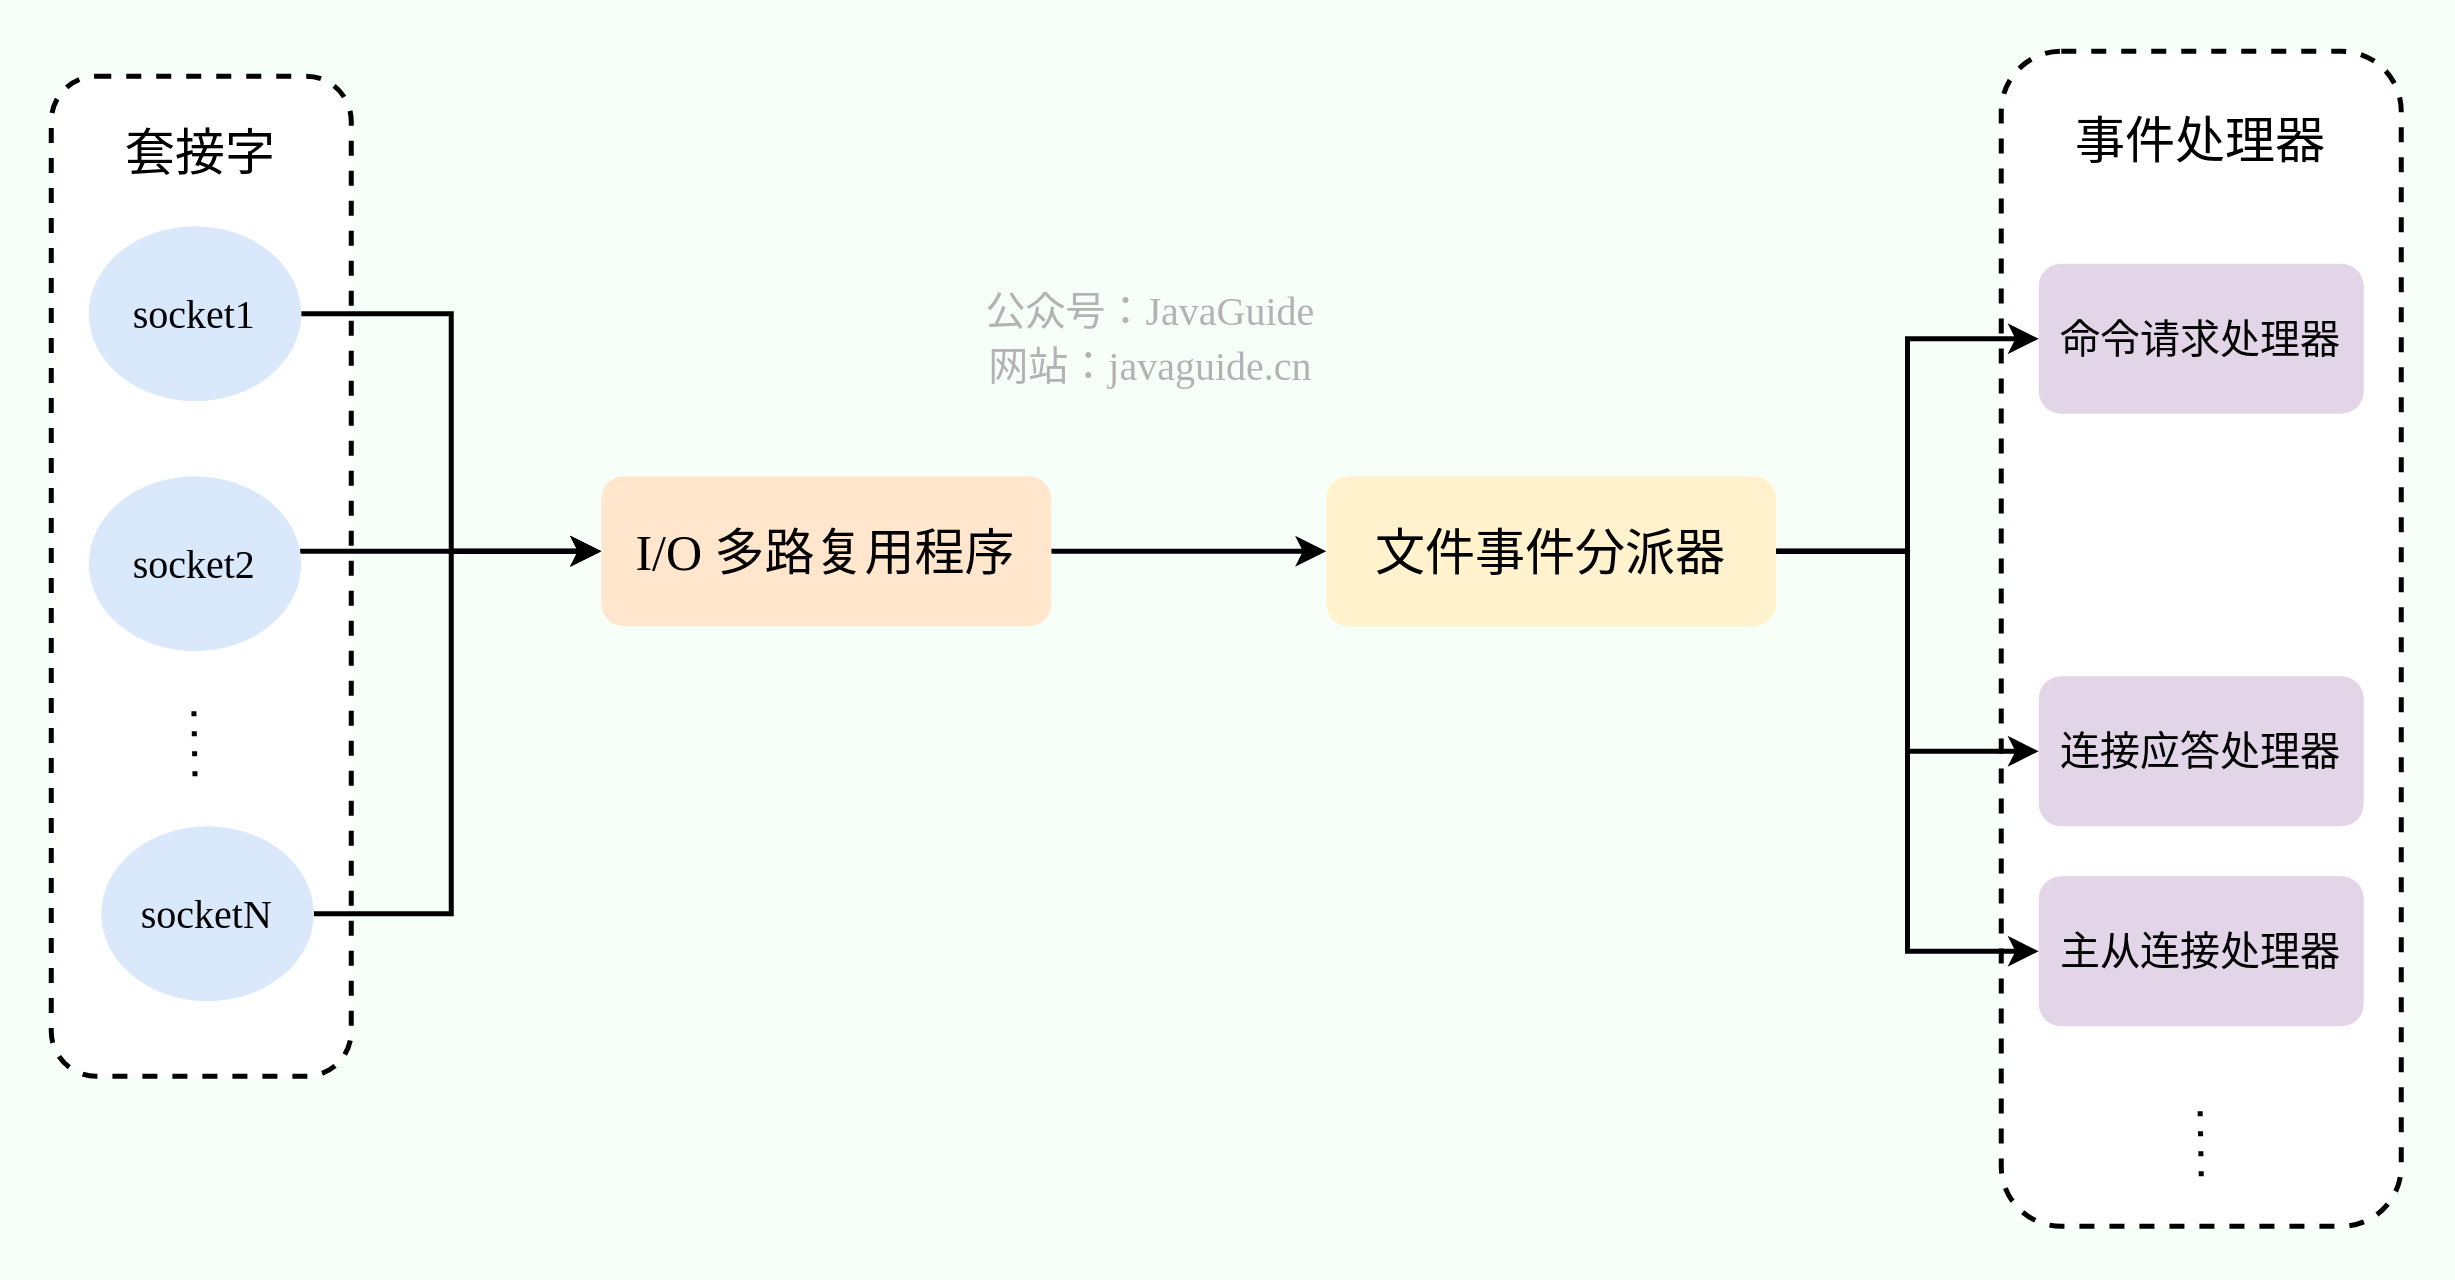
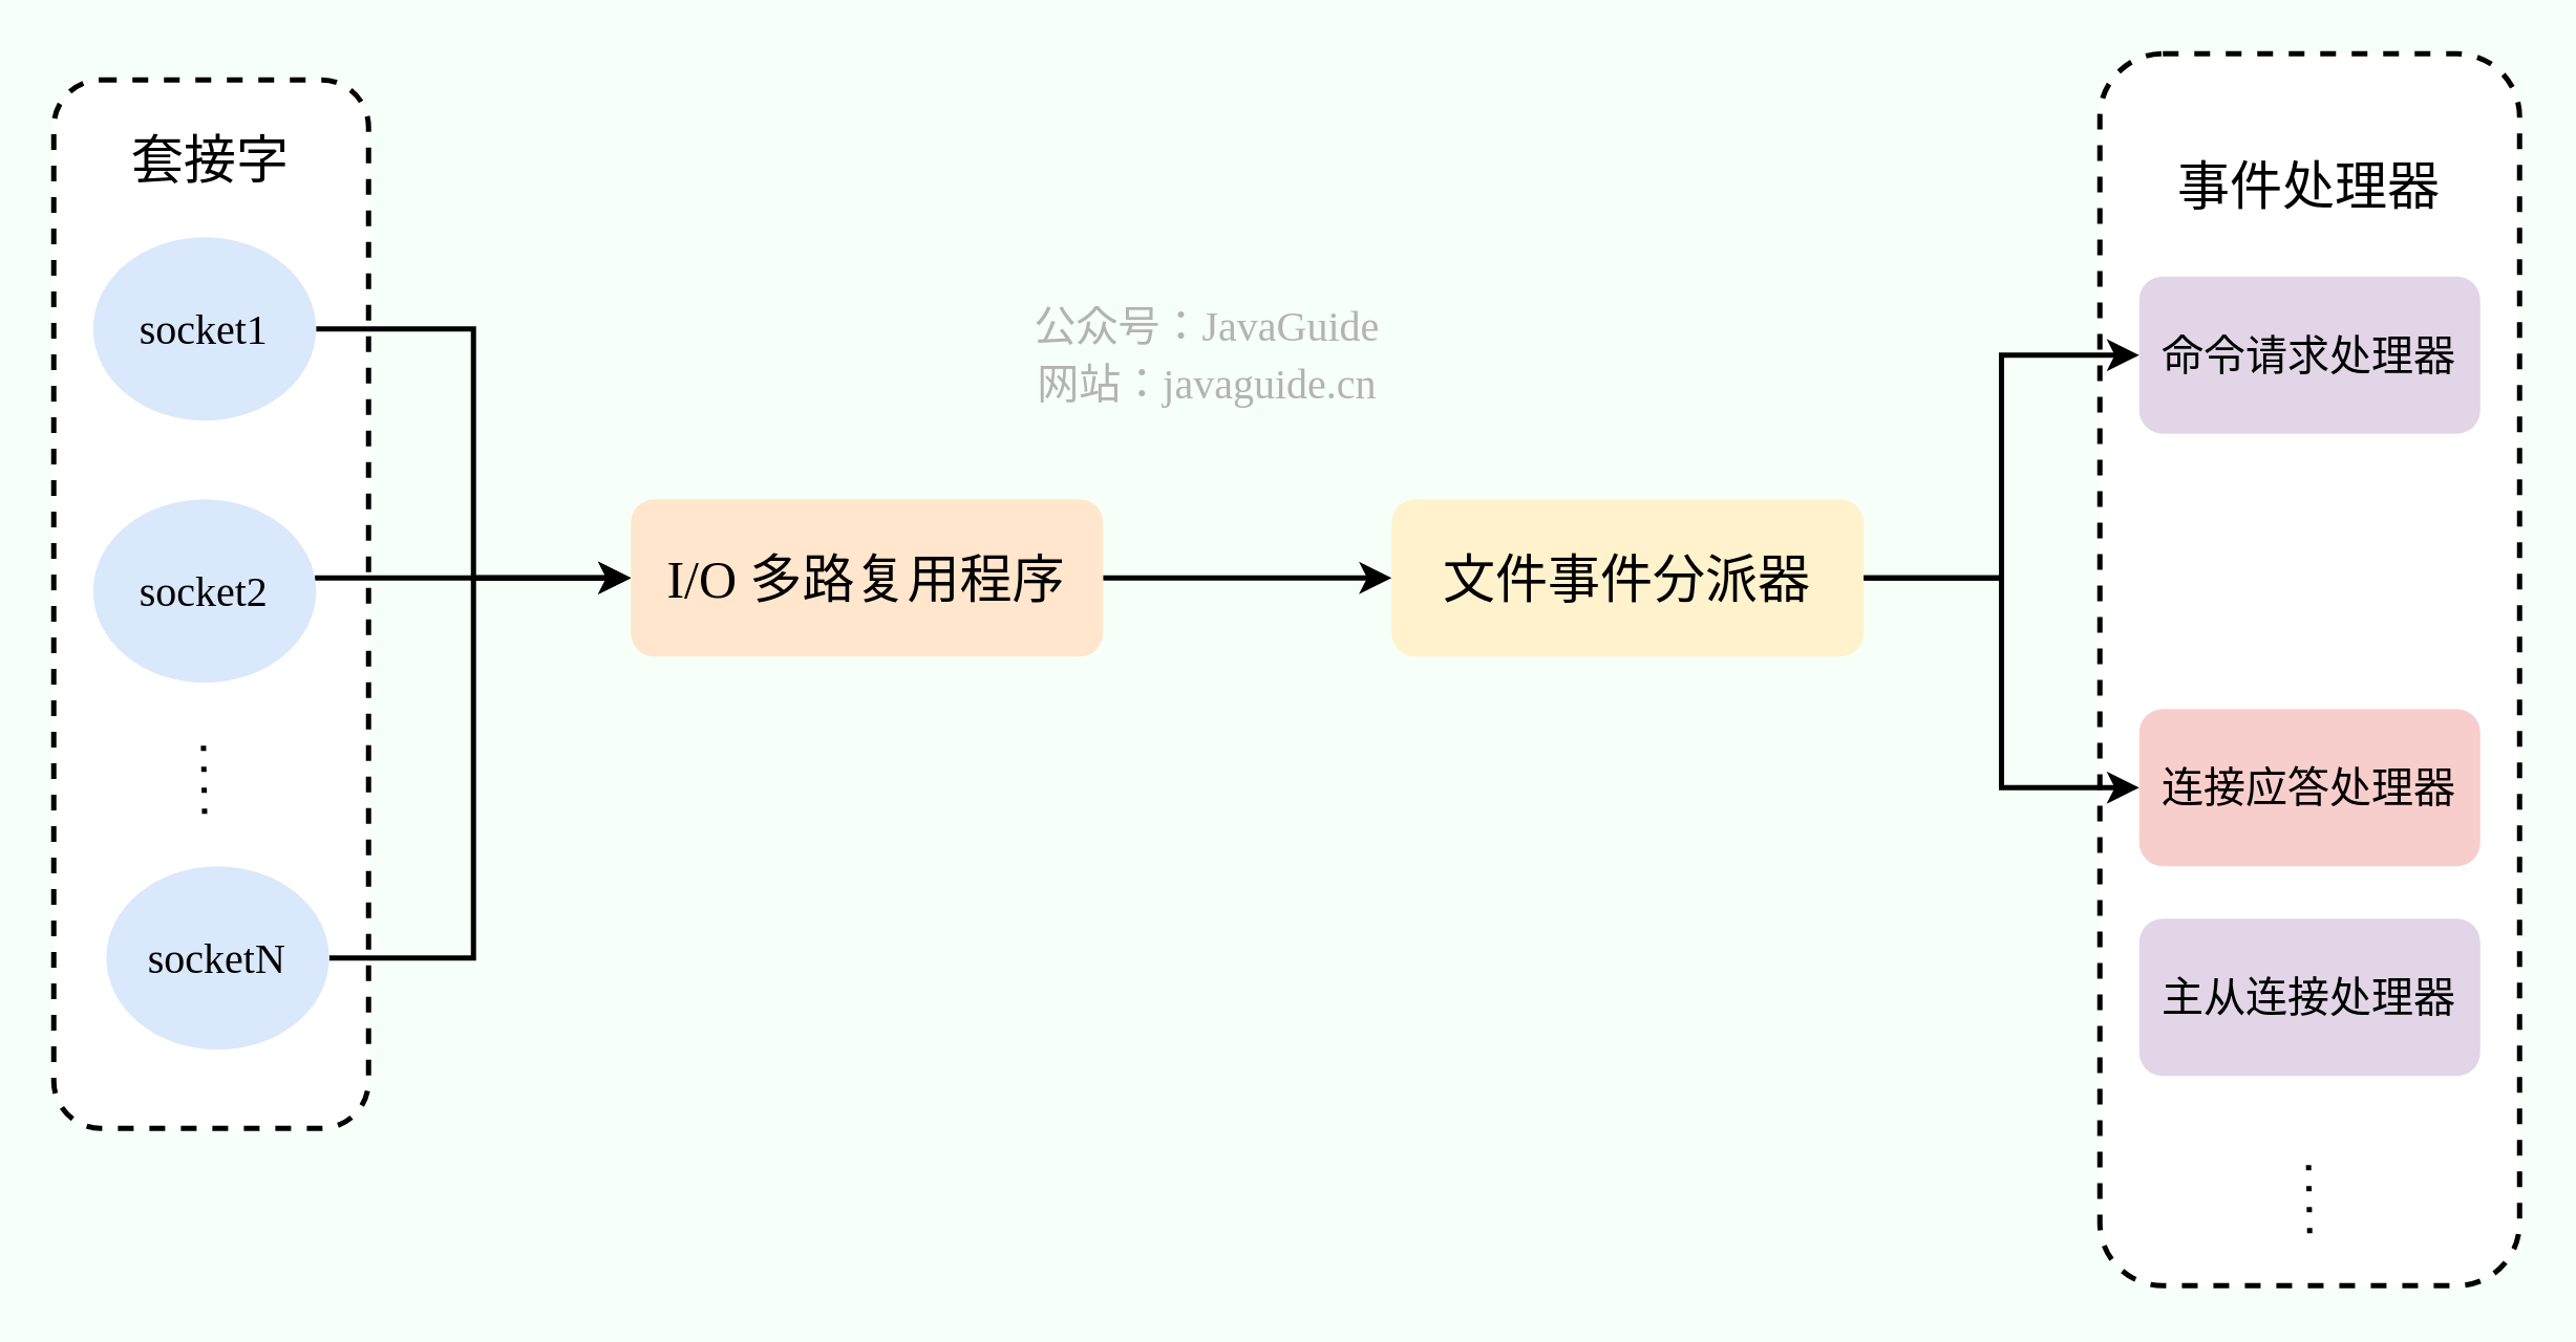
  <mxCell id="0" />
  <mxCell id="1" parent="0" />
  <mxCell id="2" value="" style="rounded=1;whiteSpace=wrap;html=1;dashed=1;fontFamily=JetBrains Mono;fontSource=https%3A%2F%2Ffonts.googleapis.com%2Fcss%3Ffamily%3DJetBrains%2BMono;strokeWidth=2;" parent="1" vertex="1"><mxGeometry x="20" y="30" width="120" height="400" as="geometry" /></mxCell>
  <mxCell id="3" value="套接字" style="text;html=1;strokeColor=none;fillColor=none;align=center;verticalAlign=middle;whiteSpace=wrap;rounded=0;dashed=1;fontSize=20;fontFamily=JetBrains Mono;fontSource=https%3A%2F%2Ffonts.googleapis.com%2Fcss%3Ffamily%3DJetBrains%2BMono;" parent="1" vertex="1"><mxGeometry x="40" y="50" width="80" height="20" as="geometry" /></mxCell>
  <mxCell id="4" style="edgeStyle=orthogonalEdgeStyle;rounded=0;orthogonalLoop=1;jettySize=auto;html=1;entryX=0;entryY=0.5;entryDx=0;entryDy=0;fontSize=16;fontFamily=JetBrains Mono;fontSource=https%3A%2F%2Ffonts.googleapis.com%2Fcss%3Ffamily%3DJetBrains%2BMono;strokeWidth=2;" parent="1" source="5" target="12" edge="1"><mxGeometry relative="1" as="geometry" /></mxCell>
  <mxCell id="5" value="socket1" style="ellipse;whiteSpace=wrap;html=1;fontSize=16;fillColor=#dae8fc;strokeColor=none;fontFamily=JetBrains Mono;fontSource=https%3A%2F%2Ffonts.googleapis.com%2Fcss%3Ffamily%3DJetBrains%2BMono;" parent="1" vertex="1"><mxGeometry x="35" y="90" width="85" height="70" as="geometry" /></mxCell>
  <mxCell id="6" style="edgeStyle=orthogonalEdgeStyle;rounded=0;orthogonalLoop=1;jettySize=auto;html=1;entryX=0;entryY=0.5;entryDx=0;entryDy=0;fontSize=16;fontFamily=JetBrains Mono;fontSource=https%3A%2F%2Ffonts.googleapis.com%2Fcss%3Ffamily%3DJetBrains%2BMono;strokeWidth=2;" parent="1" source="7" target="12" edge="1"><mxGeometry relative="1" as="geometry"><Array as="points"><mxPoint x="150" y="220" /><mxPoint x="150" y="220" /></Array></mxGeometry></mxCell>
  <mxCell id="7" value="socket2" style="ellipse;whiteSpace=wrap;html=1;fontSize=16;fillColor=#dae8fc;strokeColor=none;fontFamily=JetBrains Mono;fontSource=https%3A%2F%2Ffonts.googleapis.com%2Fcss%3Ffamily%3DJetBrains%2BMono;" parent="1" vertex="1"><mxGeometry x="35" y="190" width="85" height="70" as="geometry" /></mxCell>
  <mxCell id="8" style="edgeStyle=orthogonalEdgeStyle;rounded=0;orthogonalLoop=1;jettySize=auto;html=1;fontSize=16;fontFamily=JetBrains Mono;fontSource=https%3A%2F%2Ffonts.googleapis.com%2Fcss%3Ffamily%3DJetBrains%2BMono;strokeWidth=2;" parent="1" source="9" edge="1"><mxGeometry relative="1" as="geometry"><mxPoint x="240" y="220" as="targetPoint" /><Array as="points"><mxPoint x="180" y="365" /><mxPoint x="180" y="220" /></Array></mxGeometry></mxCell>
  <mxCell id="9" value="socketN" style="ellipse;whiteSpace=wrap;html=1;fontSize=16;fillColor=#dae8fc;strokeColor=none;fontFamily=JetBrains Mono;fontSource=https%3A%2F%2Ffonts.googleapis.com%2Fcss%3Ffamily%3DJetBrains%2BMono;" parent="1" vertex="1"><mxGeometry x="40" y="330" width="85" height="70" as="geometry" /></mxCell>
  <mxCell id="10" value="" style="endArrow=none;dashed=1;html=1;dashPattern=1 3;strokeWidth=2;fontSize=20;fontFamily=JetBrains Mono;fontSource=https%3A%2F%2Ffonts.googleapis.com%2Fcss%3Ffamily%3DJetBrains%2BMono;" parent="1" edge="1"><mxGeometry width="50" height="50" relative="1" as="geometry"><mxPoint x="77.5" y="310" as="sourcePoint" /><mxPoint x="77" y="280" as="targetPoint" /></mxGeometry></mxCell>
  <mxCell id="11" style="edgeStyle=orthogonalEdgeStyle;rounded=0;orthogonalLoop=1;jettySize=auto;html=1;entryX=0;entryY=0.5;entryDx=0;entryDy=0;fontSize=16;fontFamily=JetBrains Mono;fontSource=https%3A%2F%2Ffonts.googleapis.com%2Fcss%3Ffamily%3DJetBrains%2BMono;strokeWidth=2;" parent="1" source="12" target="13" edge="1"><mxGeometry relative="1" as="geometry" /></mxCell>
  <mxCell id="12" value="I/O 多路复用程序" style="rounded=1;whiteSpace=wrap;html=1;fontSize=20;fillColor=#ffe6cc;strokeColor=none;fontFamily=JetBrains Mono;fontSource=https%3A%2F%2Ffonts.googleapis.com%2Fcss%3Ffamily%3DJetBrains%2BMono;" parent="1" vertex="1"><mxGeometry x="240" y="190" width="180" height="60" as="geometry" /></mxCell>
  <mxCell id="13" value="文件事件分派器" style="rounded=1;whiteSpace=wrap;html=1;fontSize=20;fillColor=#fff2cc;strokeColor=none;fontFamily=JetBrains Mono;fontSource=https%3A%2F%2Ffonts.googleapis.com%2Fcss%3Ffamily%3DJetBrains%2BMono;" parent="1" vertex="1"><mxGeometry x="530" y="190" width="180" height="60" as="geometry" /></mxCell>
  <mxCell id="14" value="" style="rounded=1;whiteSpace=wrap;html=1;dashed=1;fontFamily=JetBrains Mono;fontSource=https%3A%2F%2Ffonts.googleapis.com%2Fcss%3Ffamily%3DJetBrains%2BMono;strokeWidth=2;" parent="1" vertex="1"><mxGeometry x="800" y="20" width="160" height="470" as="geometry" /></mxCell>
- <mxCell id="15" value="事件处理器" style="text;html=1;strokeColor=none;fillColor=none;align=center;verticalAlign=middle;whiteSpace=wrap;rounded=0;dashed=1;fontSize=20;fontFamily=JetBrains Mono;fontSource=https%3A%2F%2Ffonts.googleapis.com%2Fcss%3Ffamily%3DJetBrains%2BMono;" parent="1" vertex="1"><mxGeometry x="825" y="45" width="110" height="20" as="geometry" /></mxCell>
+ <mxCell id="15" value="事件处理器" style="text;html=1;strokeColor=none;fillColor=none;align=center;verticalAlign=middle;whiteSpace=wrap;rounded=0;dashed=1;fontSize=20;fontFamily=JetBrains Mono;fontSource=https%3A%2F%2Ffonts.googleapis.com%2Fcss%3Ffamily%3DJetBrains%2BMono;" parent="1" vertex="1"><mxGeometry x="825" y="60" width="110" height="20" as="geometry" /></mxCell>
  <mxCell id="16" value="" style="endArrow=none;dashed=1;html=1;dashPattern=1 3;strokeWidth=2;fontSize=20;fontFamily=JetBrains Mono;fontSource=https%3A%2F%2Ffonts.googleapis.com%2Fcss%3Ffamily%3DJetBrains%2BMono;" parent="1" edge="1"><mxGeometry width="50" height="50" relative="1" as="geometry"><mxPoint x="880" y="470" as="sourcePoint" /><mxPoint x="879.5" y="440" as="targetPoint" /></mxGeometry></mxCell>
  <mxCell id="17" value="命令请求处理器" style="rounded=1;whiteSpace=wrap;html=1;fontSize=16;fillColor=#e1d5e7;strokeColor=none;fontFamily=JetBrains Mono;fontSource=https%3A%2F%2Ffonts.googleapis.com%2Fcss%3Ffamily%3DJetBrains%2BMono;" parent="1" vertex="1"><mxGeometry x="815" y="105" width="130" height="60" as="geometry" /></mxCell>
- <mxCell id="18" value="连接应答处理器" style="rounded=1;whiteSpace=wrap;html=1;fontSize=16;fillColor=#e1d5e7;strokeColor=none;fontFamily=JetBrains Mono;fontSource=https%3A%2F%2Ffonts.googleapis.com%2Fcss%3Ffamily%3DJetBrains%2BMono;" parent="1" vertex="1"><mxGeometry x="815" y="270" width="130" height="60" as="geometry" /></mxCell>
+ <mxCell id="18" value="连接应答处理器" style="rounded=1;whiteSpace=wrap;html=1;fontSize=16;fillColor=#f8cecc;strokeColor=none;fontFamily=JetBrains Mono;fontSource=https%3A%2F%2Ffonts.googleapis.com%2Fcss%3Ffamily%3DJetBrains%2BMono;" parent="1" vertex="1"><mxGeometry x="815" y="270" width="130" height="60" as="geometry" /></mxCell>
  <mxCell id="19" value="主从连接处理器" style="rounded=1;whiteSpace=wrap;html=1;fontSize=16;fillColor=#e1d5e7;strokeColor=none;fontFamily=JetBrains Mono;fontSource=https%3A%2F%2Ffonts.googleapis.com%2Fcss%3Ffamily%3DJetBrains%2BMono;" parent="1" vertex="1"><mxGeometry x="815" y="350" width="130" height="60" as="geometry" /></mxCell>
  <mxCell id="20" style="edgeStyle=orthogonalEdgeStyle;rounded=0;orthogonalLoop=1;jettySize=auto;html=1;entryX=0;entryY=0.5;entryDx=0;entryDy=0;fontSize=16;fontFamily=JetBrains Mono;fontSource=https%3A%2F%2Ffonts.googleapis.com%2Fcss%3Ffamily%3DJetBrains%2BMono;strokeWidth=2;" parent="1" source="13" target="17" edge="1"><mxGeometry relative="1" as="geometry" /></mxCell>
  <mxCell id="21" style="edgeStyle=orthogonalEdgeStyle;rounded=0;orthogonalLoop=1;jettySize=auto;html=1;entryX=0;entryY=0.5;entryDx=0;entryDy=0;fontSize=16;fontFamily=JetBrains Mono;fontSource=https%3A%2F%2Ffonts.googleapis.com%2Fcss%3Ffamily%3DJetBrains%2BMono;strokeWidth=2;" parent="1" source="13" target="18" edge="1"><mxGeometry relative="1" as="geometry" /></mxCell>
- <mxCell id="22" style="edgeStyle=orthogonalEdgeStyle;rounded=0;orthogonalLoop=1;jettySize=auto;html=1;entryX=0;entryY=0.5;entryDx=0;entryDy=0;fontSize=16;fontFamily=JetBrains Mono;fontSource=https%3A%2F%2Ffonts.googleapis.com%2Fcss%3Ffamily%3DJetBrains%2BMono;strokeWidth=2;" parent="1" source="13" target="19" edge="1"><mxGeometry relative="1" as="geometry" /></mxCell>
  <mxCell id="23" value="&lt;font style=&quot;font-size: 16px&quot;&gt;公众号：JavaGuide&lt;br&gt;网站：javaguide.cn&lt;/font&gt;" style="text;html=1;strokeColor=none;fillColor=none;align=center;verticalAlign=middle;whiteSpace=wrap;rounded=0;labelBackgroundColor=none;fontSize=18;fontColor=#B3B3B3;rotation=0;sketch=0;shadow=0;fontFamily=JetBrains Mono;fontSource=https%3A%2F%2Ffonts.googleapis.com%2Fcss%3Ffamily%3DJetBrains%2BMono;" parent="1" vertex="1"><mxGeometry x="370" y="130" width="180" height="10" as="geometry" /></mxCell>
